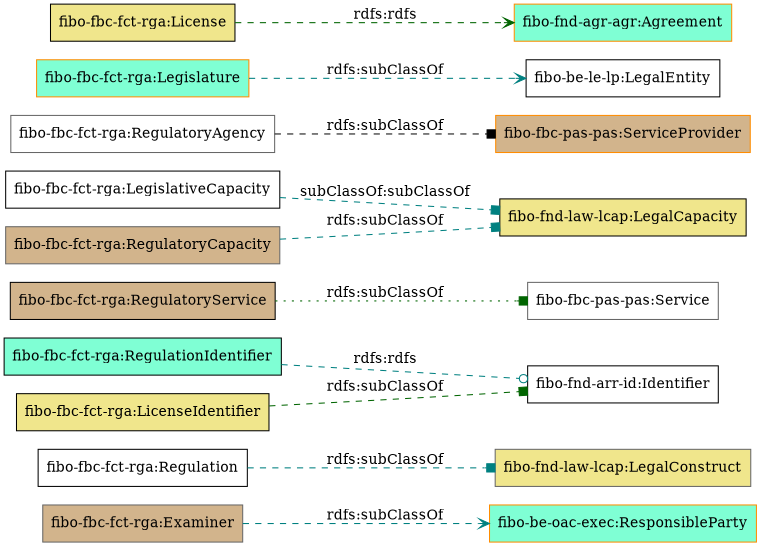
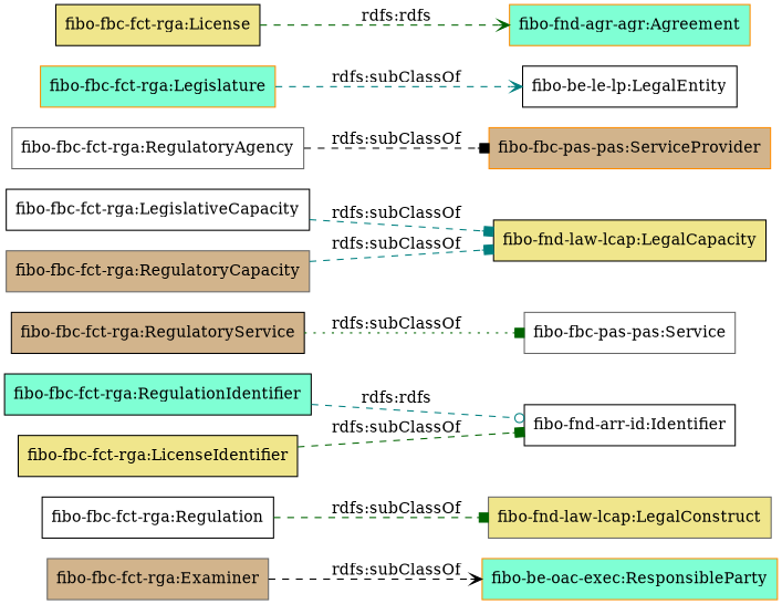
  digraph {
    rankdir=LR
    node [color=black fillcolor=white shape=rectangle style=filled]
    edge [arrowhead=box color=darkgreen style=dashed]
    "fibo-fbc-fct-rga:Examiner" [color=gray40 fillcolor=tan]
    "fibo-be-oac-exec:ResponsibleParty" [color=darkorange fillcolor=aquamarine]
    "fibo-fnd-law-lcap:LegalConstruct" [color=gray40 fillcolor=khaki]
    "fibo-fbc-fct-rga:Regulation"
    "fibo-fbc-fct-rga:RegulationIdentifier" [fillcolor=aquamarine]
    "fibo-fnd-arr-id:Identifier"
    "fibo-fbc-fct-rga:RegulatoryService" [fillcolor=tan]
    "fibo-fbc-pas-pas:Service" [color=gray40]
    "fibo-fnd-law-lcap:LegalCapacity" [fillcolor=khaki]
    "fibo-fbc-fct-rga:LegislativeCapacity"
    "fibo-fbc-fct-rga:RegulatoryAgency" [color=gray40]
    "fibo-fbc-pas-pas:ServiceProvider" [color=darkorange fillcolor=tan]
    "fibo-fbc-fct-rga:Legislature" [color=darkorange fillcolor=aquamarine]
    "fibo-be-le-lp:LegalEntity"
    "fibo-fbc-fct-rga:LicenseIdentifier" [fillcolor=khaki]
    "fibo-fbc-fct-rga:RegulatoryCapacity" [color=gray40 fillcolor=tan]
    "fibo-fbc-fct-rga:License" [fillcolor=khaki]
    "fibo-fnd-agr-agr:Agreement" [color=darkorange fillcolor=aquamarine]
-   "fibo-fbc-fct-rga:Examiner" -> "fibo-be-oac-exec:ResponsibleParty" [arrowhead=vee color=teal label="rdfs:subClassOf"]
-   "fibo-fbc-fct-rga:Regulation" -> "fibo-fnd-law-lcap:LegalConstruct" [color=teal label="rdfs:subClassOf"]
+   "fibo-fbc-fct-rga:Examiner" -> "fibo-be-oac-exec:ResponsibleParty" [arrowhead=vee color=black label="rdfs:subClassOf"]
+   "fibo-fbc-fct-rga:Regulation" -> "fibo-fnd-law-lcap:LegalConstruct" [label="rdfs:subClassOf"]
    "fibo-fbc-fct-rga:RegulationIdentifier" -> "fibo-fnd-arr-id:Identifier" [arrowhead=odot color=teal label="rdfs:rdfs"]
    "fibo-fbc-fct-rga:RegulatoryService" -> "fibo-fbc-pas-pas:Service" [label="rdfs:subClassOf" style=dotted]
-   "fibo-fbc-fct-rga:LegislativeCapacity" -> "fibo-fnd-law-lcap:LegalCapacity" [color=teal label="subClassOf:subClassOf"]
+   "fibo-fbc-fct-rga:LegislativeCapacity" -> "fibo-fnd-law-lcap:LegalCapacity" [color=teal label="rdfs:subClassOf"]
    "fibo-fbc-fct-rga:RegulatoryAgency" -> "fibo-fbc-pas-pas:ServiceProvider" [color=black label="rdfs:subClassOf"]
    "fibo-fbc-fct-rga:Legislature" -> "fibo-be-le-lp:LegalEntity" [arrowhead=vee color=teal label="rdfs:subClassOf"]
    "fibo-fbc-fct-rga:LicenseIdentifier" -> "fibo-fnd-arr-id:Identifier" [label="rdfs:subClassOf"]
    "fibo-fbc-fct-rga:RegulatoryCapacity" -> "fibo-fnd-law-lcap:LegalCapacity" [color=teal label="rdfs:subClassOf"]
    "fibo-fbc-fct-rga:License" -> "fibo-fnd-agr-agr:Agreement" [arrowhead=vee label="rdfs:rdfs"]
  }
